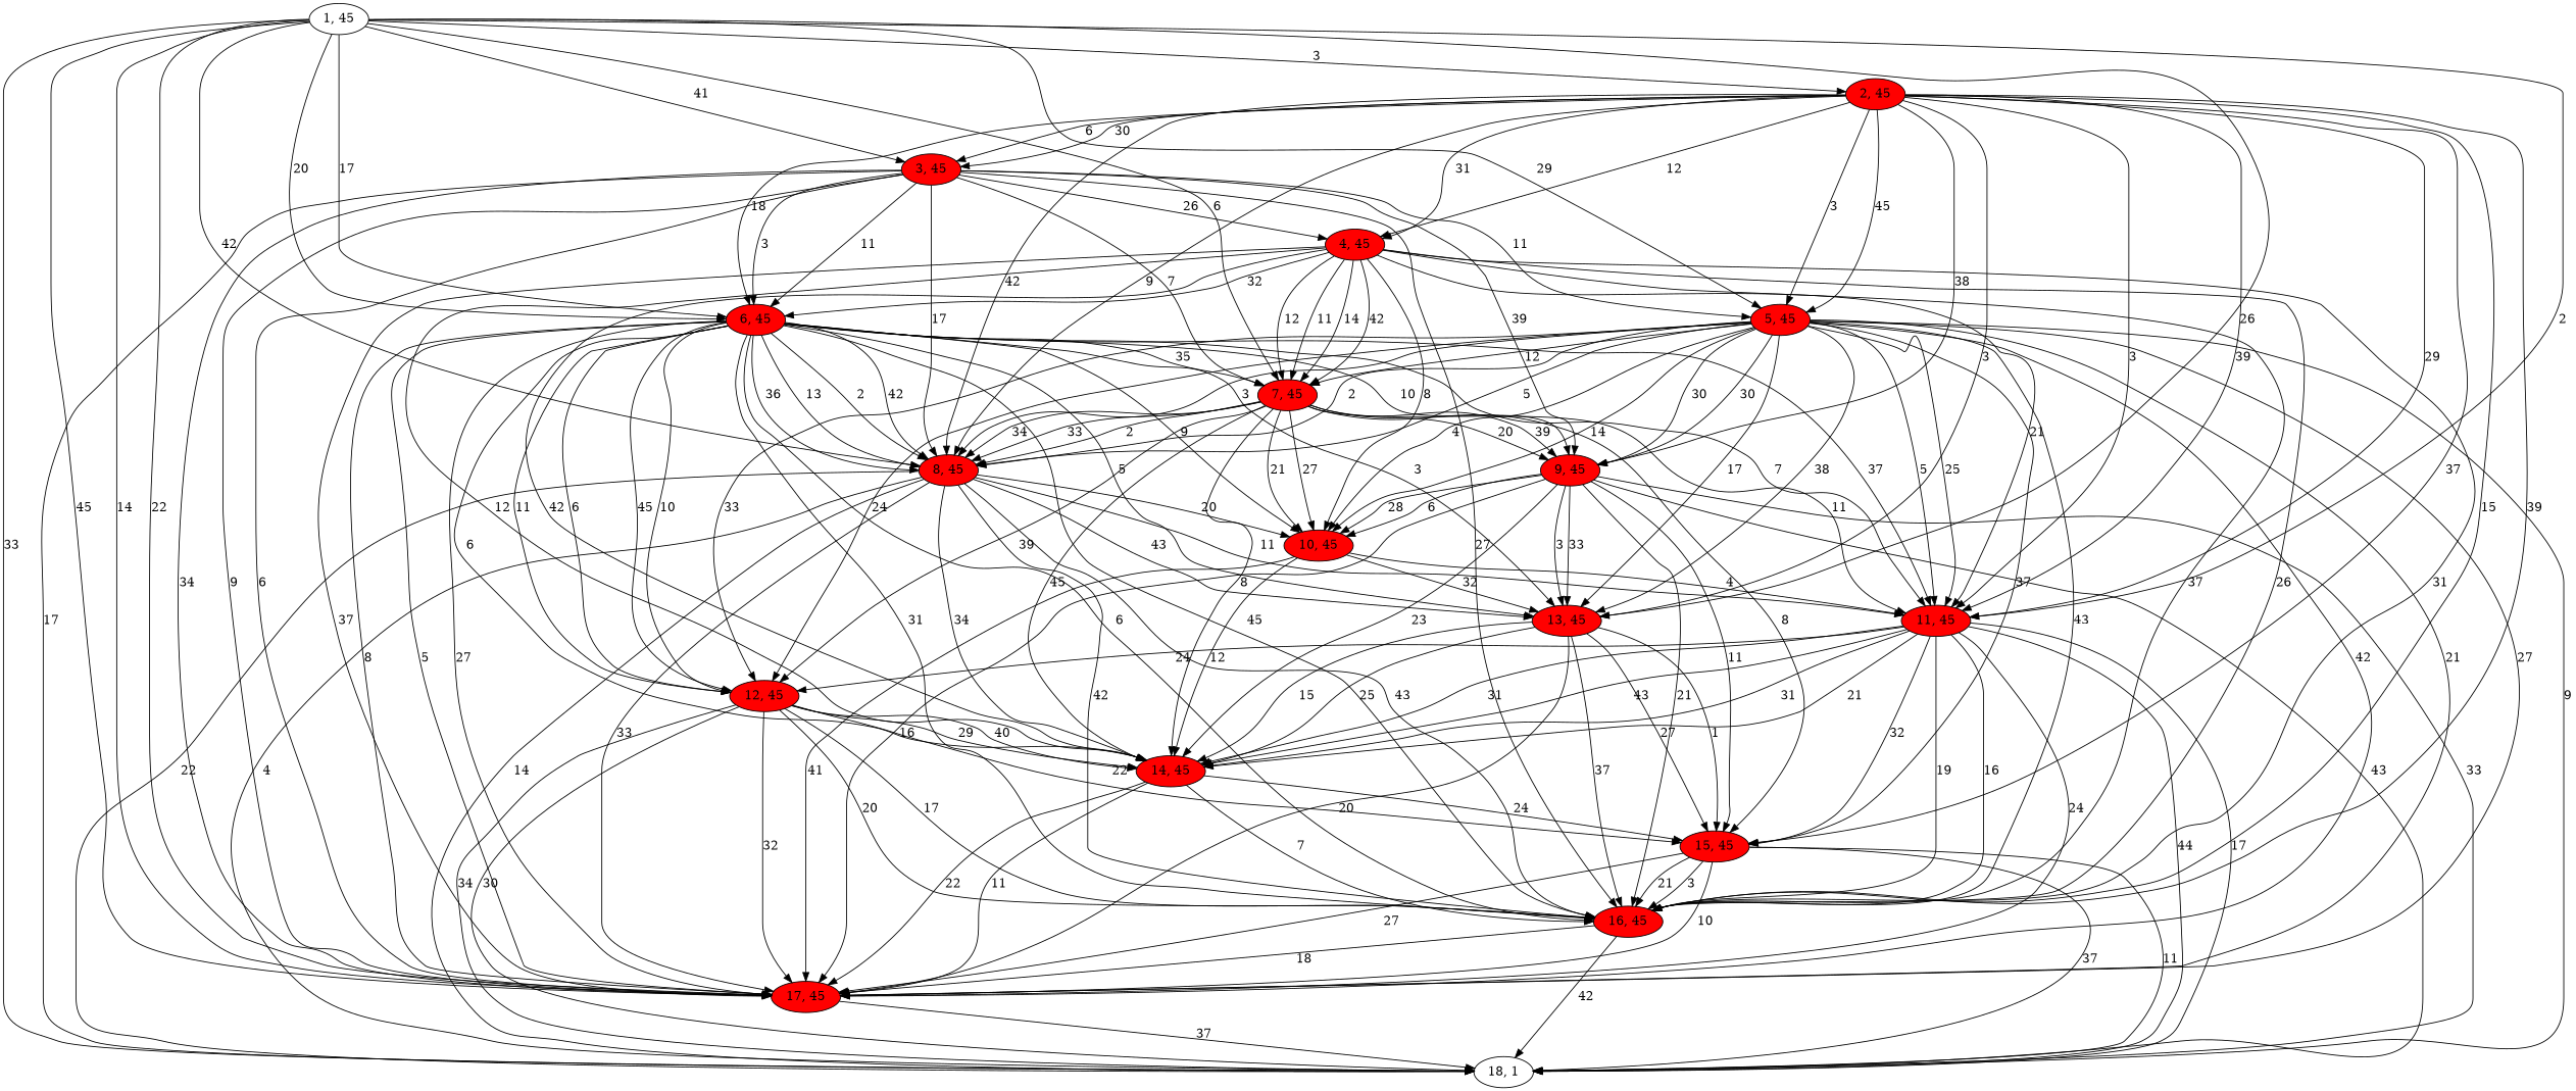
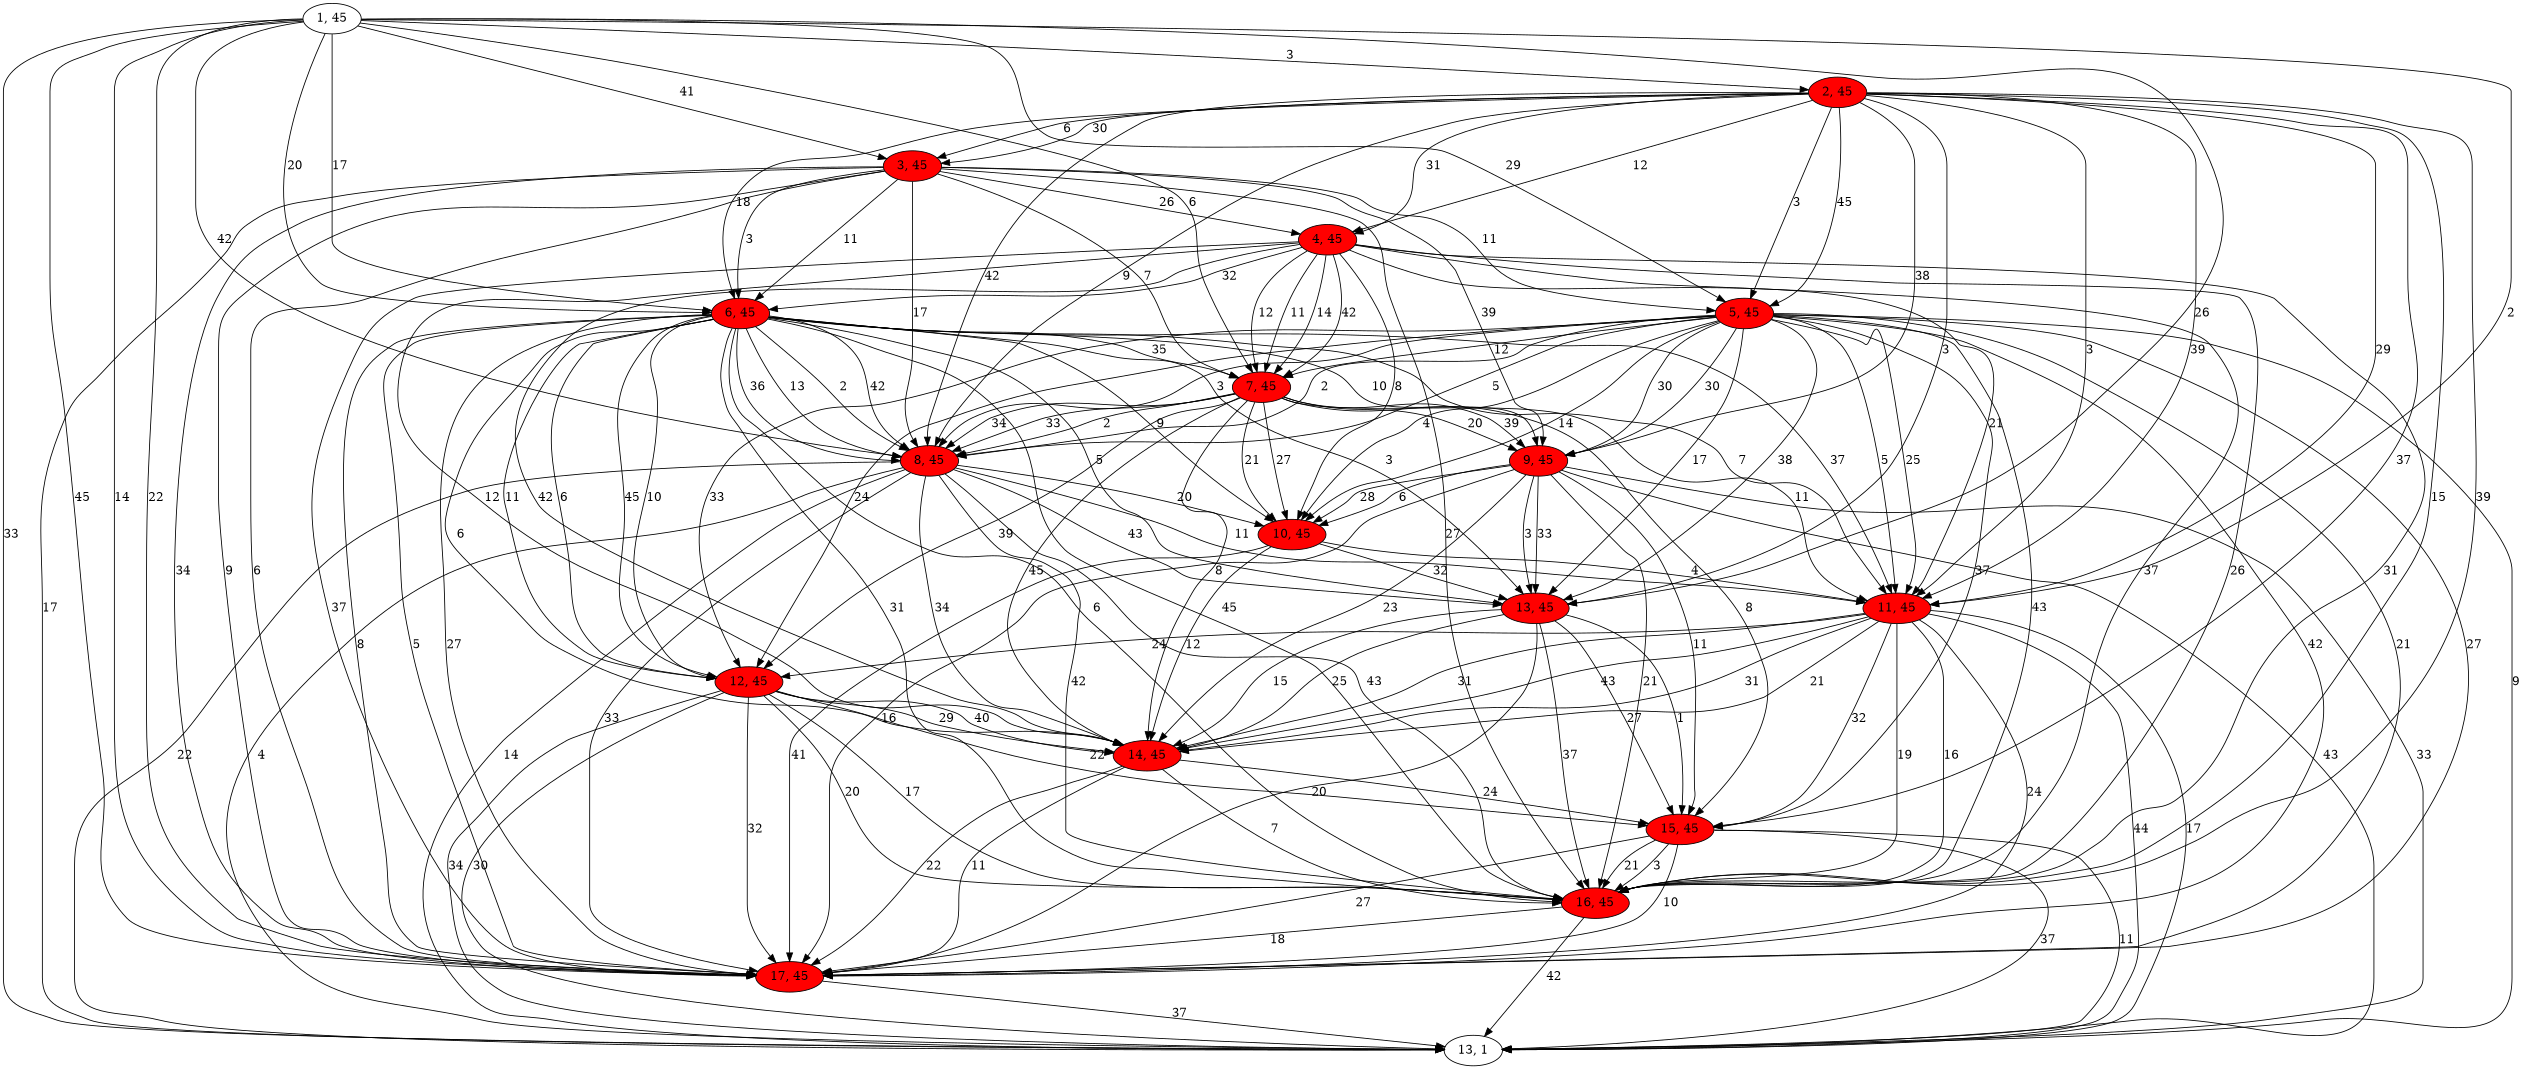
  digraph {
    node [fillcolor=red style=filled]
    n1 [label="1, 45" fillcolor="" style=""]
    n2 [label="2, 45"]
    n3 [label="3, 45"]
    n4 [label="5, 45"]
    n5 [label="6, 45"]
    n6 [label="7, 45"]
    n7 [label="8, 45"]
    n8 [label="11, 45"]
    n9 [label="13, 45"]
    n10 [label="17, 45"]
-   n11 [label="18, 1" fillcolor="" style=""]
+   n11 [label="13, 1" fillcolor="" style=""]
    n12 [label="4, 45"]
    n13 [label="9, 45"]
    n14 [label="15, 45"]
    n15 [label="16, 45"]
    n16 [label="10, 45"]
    n17 [label="14, 45"]
    n18 [label="12, 45"]
    n1 -> n2 [label=3]
    n1 -> n3 [label=41]
    n1 -> n4 [label=29]
    n1 -> n5 [label=20]
    n1 -> n5 [label=17]
    n1 -> n6 [label=6]
    n1 -> n7 [label=42]
    n1 -> n8 [label=2]
    n1 -> n9 [label=26]
    n1 -> n10 [label=22]
    n1 -> n10 [label=45]
    n1 -> n10 [label=14]
    n1 -> n11 [label=33]
    n2 -> n3 [label=30]
    n2 -> n3 [label=6]
    n2 -> n4 [label=45]
    n2 -> n4 [label=3]
    n2 -> n5 [label=18]
    n2 -> n7 [label=42]
    n2 -> n7 [label=9]
    n2 -> n8 [label=3]
    n2 -> n8 [label=29]
    n2 -> n8 [label=39]
    n2 -> n9 [label=3]
    n2 -> n12 [label=12]
    n2 -> n12 [label=31]
    n2 -> n13 [label=38]
    n2 -> n14 [label=37]
    n2 -> n15 [label=15]
    n2 -> n15 [label=39]
    n3 -> n4 [label=11]
    n3 -> n5 [label=3]
    n3 -> n5 [label=11]
    n3 -> n6 [label=7]
    n3 -> n7 [label=17]
    n3 -> n10 [label=9]
    n3 -> n10 [label=6]
    n3 -> n10 [label=34]
    n3 -> n11 [label=17]
    n3 -> n12 [label=26]
    n3 -> n13 [label=39]
    n3 -> n15 [label=27]
    n4 -> n6 [label=12]
    n4 -> n7 [label=5]
    n4 -> n7 [label=3]
    n4 -> n7 [label=2]
    n4 -> n8 [label=25]
    n4 -> n8 [label=5]
    n4 -> n9 [label=38]
    n4 -> n9 [label=17]
    n4 -> n10 [label=42]
    n4 -> n10 [label=21]
    n4 -> n10 [label=27]
    n4 -> n11 [label=9]
    n4 -> n13 [label=30]
    n4 -> n13 [label=30]
    n4 -> n14 [label=37]
    n4 -> n15 [label=43]
    n4 -> n16 [label=14]
    n4 -> n16 [label=4]
    n4 -> n18 [label=33]
    n4 -> n18 [label=24]
    n5 -> n6 [label=35]
    n5 -> n7 [label=13]
    n5 -> n7 [label=42]
    n5 -> n7 [label=36]
    n5 -> n7 [label=2]
    n5 -> n8 [label=37]
    n5 -> n8 [label=7]
    n5 -> n9 [label=5]
    n5 -> n9 [label=3]
    n5 -> n10 [label=5]
    n5 -> n10 [label=27]
    n5 -> n10 [label=8]
    n5 -> n13 [label=10]
    n5 -> n15 [label=6]
    n5 -> n15 [label=45]
    n5 -> n15 [label=31]
    n5 -> n16 [label=9]
    n5 -> n17 [label=6]
    n5 -> n18 [label=6]
    n5 -> n18 [label=10]
    n5 -> n18 [label=11]
    n5 -> n18 [label=45]
    n6 -> n7 [label=2]
    n6 -> n7 [label=33]
    n6 -> n7 [label=34]
    n6 -> n8 [label=11]
    n6 -> n13 [label=20]
    n6 -> n13 [label=39]
    n6 -> n14 [label=8]
    n6 -> n16 [label=21]
    n6 -> n16 [label=27]
    n6 -> n17 [label=8]
    n6 -> n17 [label=45]
    n6 -> n18 [label=39]
    n7 -> n8 [label=11]
    n7 -> n9 [label=43]
    n7 -> n10 [label=33]
    n7 -> n11 [label=14]
    n7 -> n11 [label=22]
    n7 -> n11 [label=4]
    n7 -> n15 [label=42]
    n7 -> n15 [label=43]
    n7 -> n16 [label=20]
    n7 -> n17 [label=34]
    n8 -> n10 [label=24]
    n8 -> n11 [label=44]
    n8 -> n11 [label=17]
    n8 -> n14 [label=32]
    n8 -> n15 [label=16]
    n8 -> n15 [label=19]
    n8 -> n17 [label=31]
    n8 -> n17 [label=43]
    n8 -> n17 [label=31]
    n8 -> n17 [label=21]
    n8 -> n18 [label=24]
    n9 -> n10 [label=20]
    n9 -> n14 [label=1]
    n9 -> n14 [label=27]
    n9 -> n15 [label=37]
    n9 -> n17 [label=25]
    n9 -> n17 [label=15]
    n10 -> n11 [label=37]
    n12 -> n5 [label=32]
    n12 -> n6 [label=11]
    n12 -> n6 [label=12]
    n12 -> n6 [label=14]
    n12 -> n6 [label=42]
    n12 -> n8 [label=21]
    n12 -> n10 [label=37]
    n12 -> n15 [label=31]
    n12 -> n15 [label=26]
    n12 -> n15 [label=37]
    n12 -> n16 [label=8]
    n12 -> n17 [label=12]
    n12 -> n17 [label=42]
    n13 -> n9 [label=33]
    n13 -> n9 [label=3]
    n13 -> n10 [label=16]
    n13 -> n11 [label=43]
    n13 -> n11 [label=33]
    n13 -> n14 [label=11]
    n13 -> n15 [label=21]
    n13 -> n16 [label=6]
    n13 -> n16 [label=28]
    n13 -> n17 [label=23]
    n14 -> n10 [label=27]
    n14 -> n10 [label=10]
    n14 -> n11 [label=11]
    n14 -> n11 [label=37]
    n14 -> n15 [label=21]
    n14 -> n15 [label=3]
    n15 -> n10 [label=18]
    n15 -> n11 [label=42]
    n16 -> n8 [label=4]
    n16 -> n9 [label=32]
    n16 -> n10 [label=41]
    n16 -> n17 [label=12]
    n17 -> n10 [label=11]
    n17 -> n10 [label=22]
    n17 -> n14 [label=24]
    n17 -> n15 [label=7]
    n18 -> n10 [label=32]
    n18 -> n11 [label=30]
    n18 -> n11 [label=34]
    n18 -> n14 [label=22]
    n18 -> n15 [label=20]
    n18 -> n15 [label=17]
    n18 -> n17 [label=29]
    n18 -> n17 [label=40]
  }
